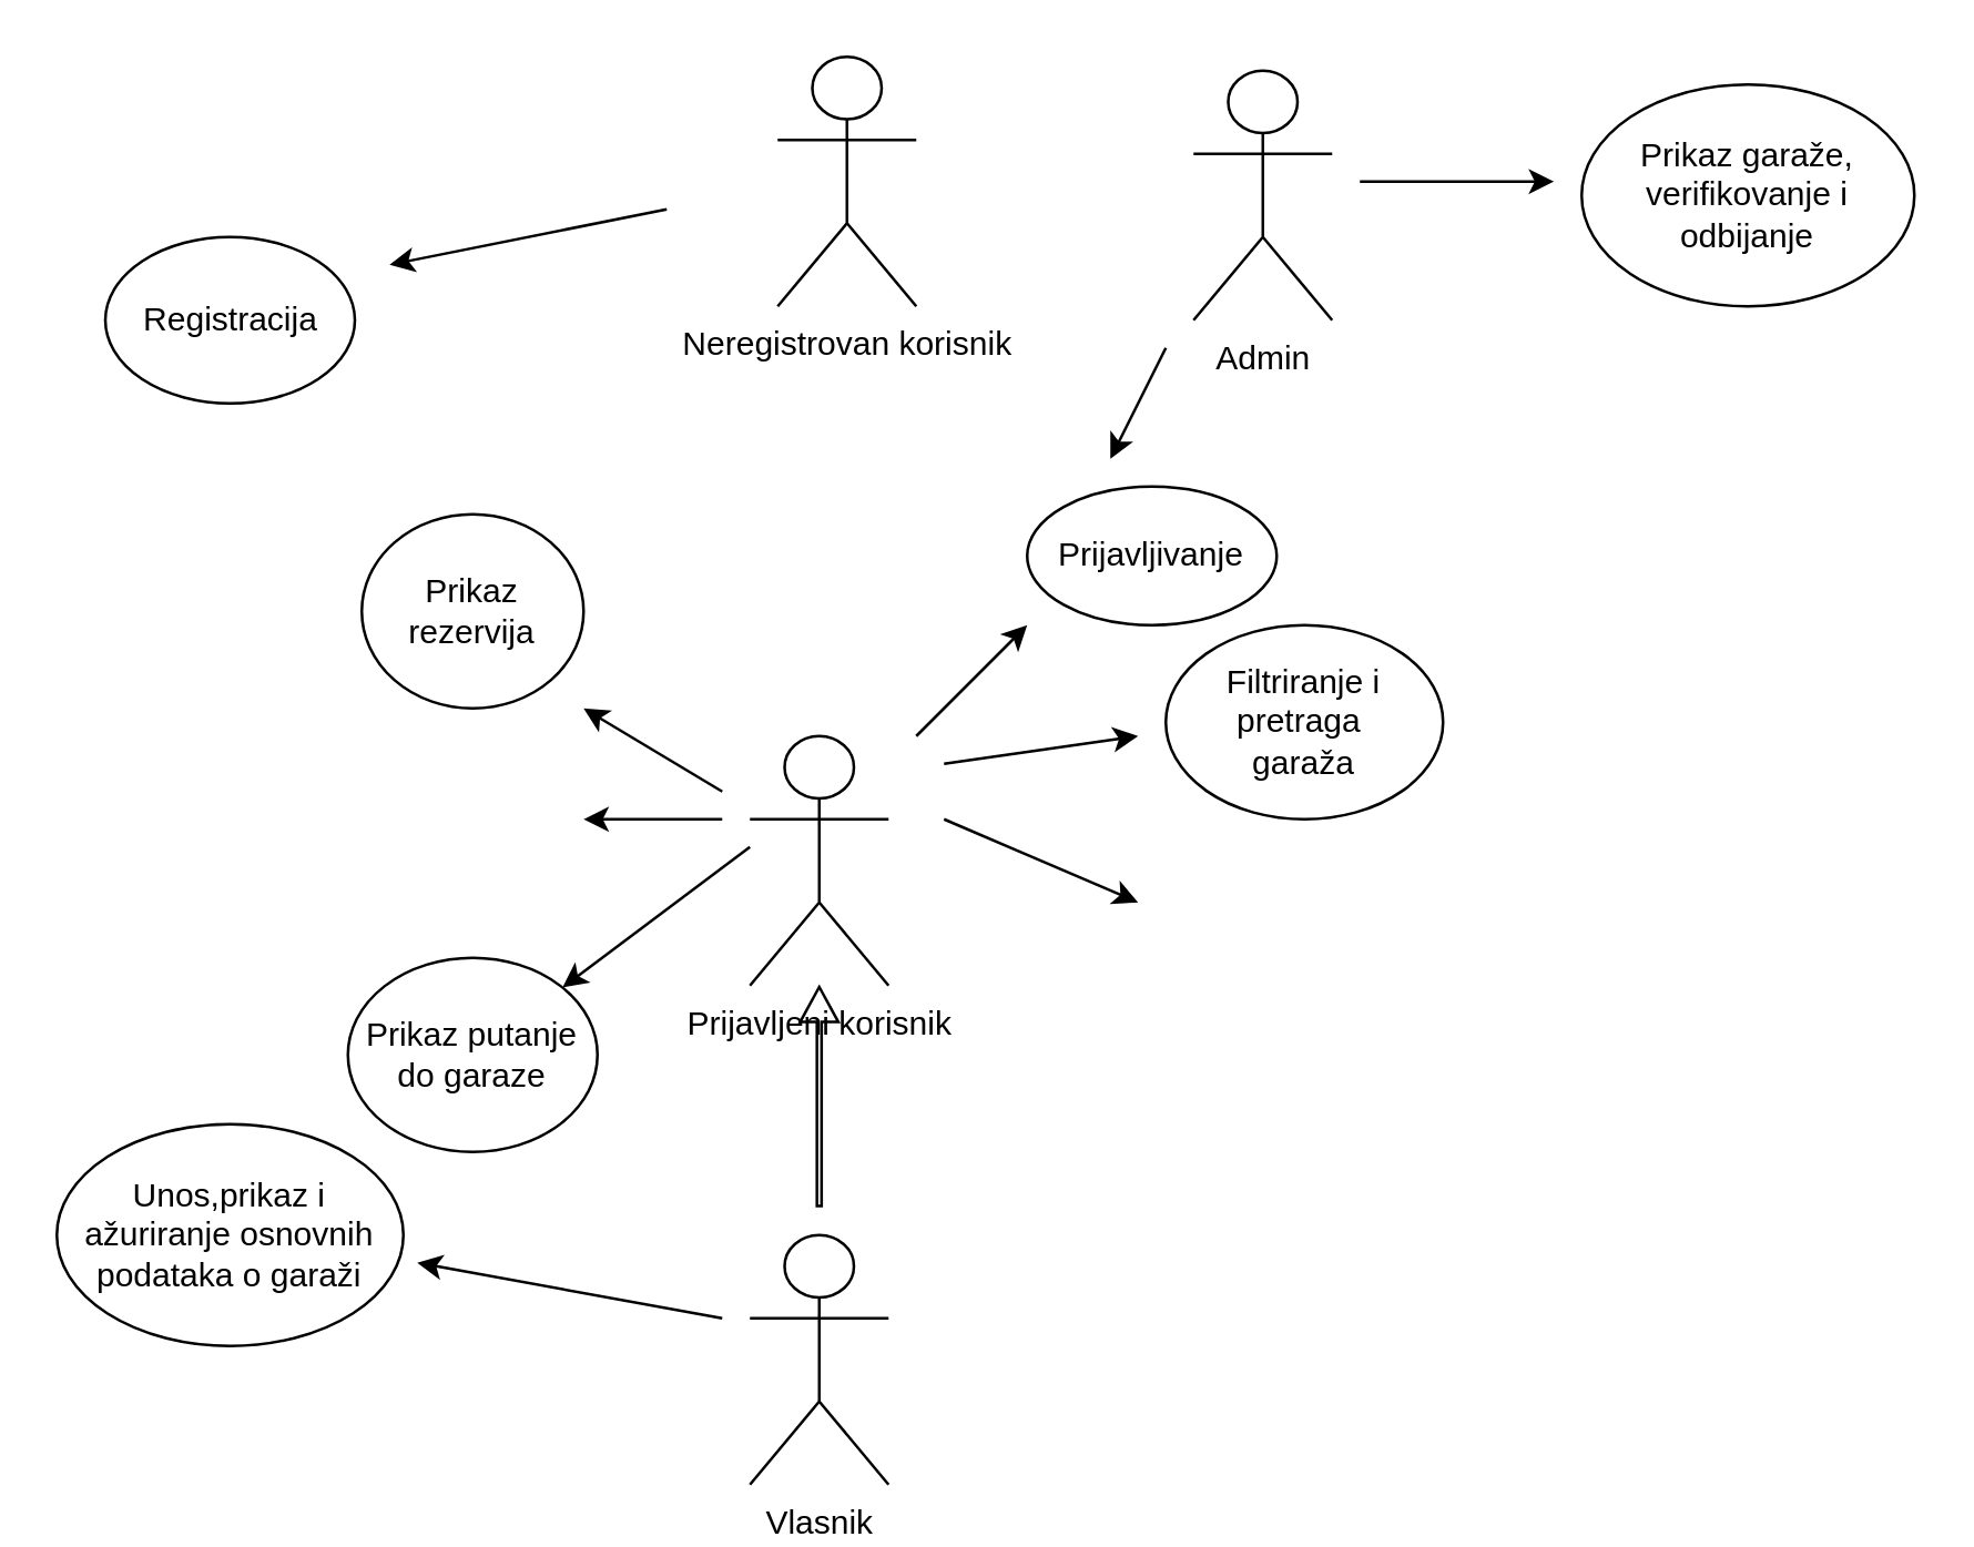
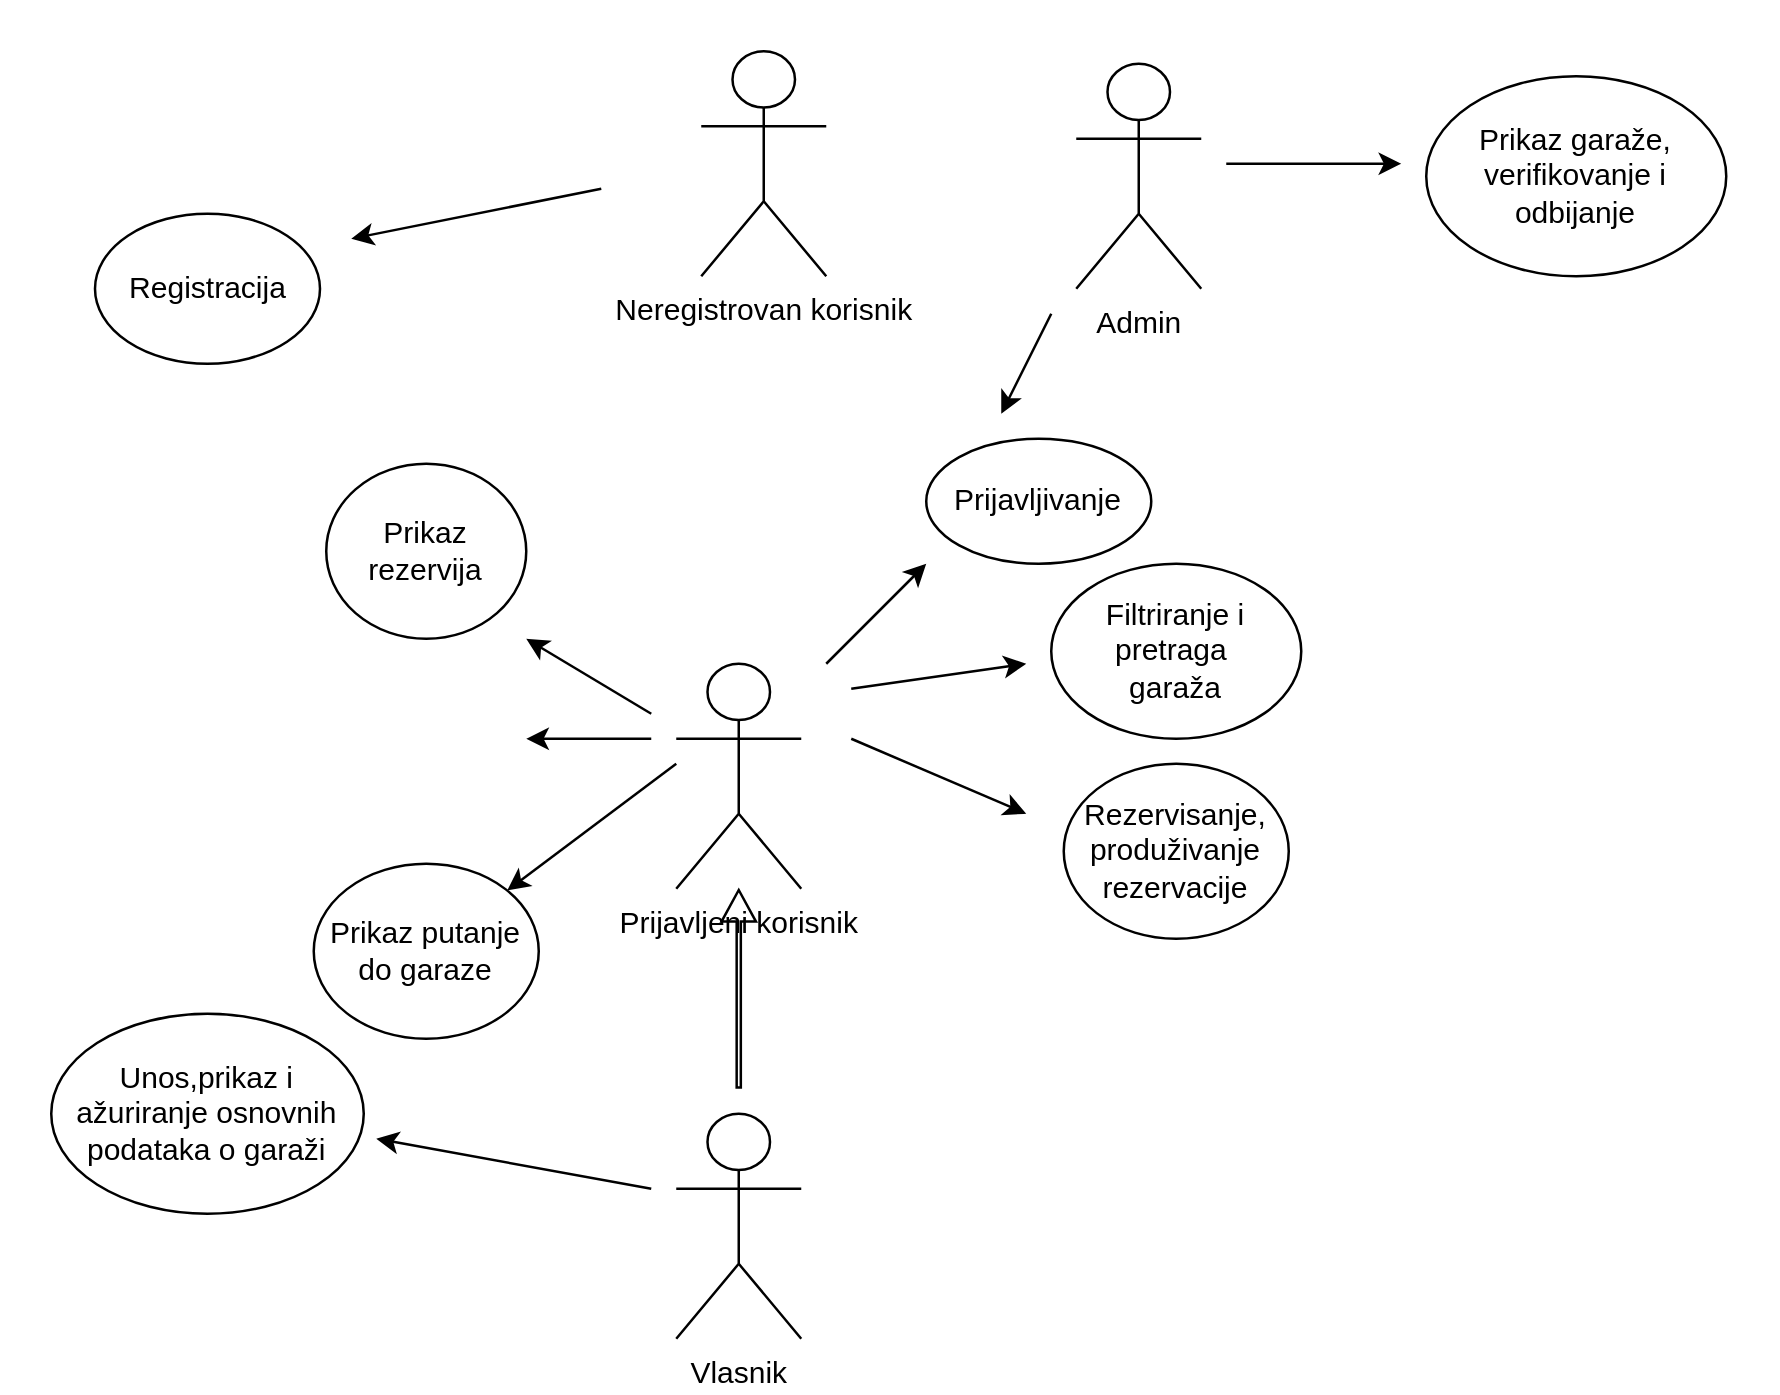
  <mxCell id="0" />
  <mxCell id="1" parent="0" />
  <mxCell id="2" value="Prijavljeni korisnik" style="shape=umlActor;verticalLabelPosition=bottom;verticalAlign=top;html=1;outlineConnect=0;" vertex="1" parent="1"><mxGeometry x="270" y="265" width="50" height="90" as="geometry" /></mxCell>
  <mxCell id="3" value="Neregistrovan korisnik" style="shape=umlActor;verticalLabelPosition=bottom;verticalAlign=top;html=1;outlineConnect=0;" vertex="1" parent="1"><mxGeometry x="280" y="20" width="50" height="90" as="geometry" /></mxCell>
  <mxCell id="4" value="Vlasnik" style="shape=umlActor;verticalLabelPosition=bottom;verticalAlign=top;html=1;outlineConnect=0;" vertex="1" parent="1"><mxGeometry x="270" y="445" width="50" height="90" as="geometry" /></mxCell>
  <mxCell id="5" value="Admin" style="shape=umlActor;verticalLabelPosition=bottom;verticalAlign=top;html=1;outlineConnect=0;" vertex="1" parent="1"><mxGeometry x="430" y="25" width="50" height="90" as="geometry" /></mxCell>
  <mxCell id="6" value="Prijavljivanje" style="ellipse;whiteSpace=wrap;html=1;" vertex="1" parent="1"><mxGeometry x="370" y="175" width="90" height="50" as="geometry" /></mxCell>
  <mxCell id="7" value="" style="endArrow=classic;html=1;rounded=0;" edge="1" parent="1"><mxGeometry width="50" height="50" relative="1" as="geometry"><mxPoint x="240" y="75" as="sourcePoint" /><mxPoint x="140" y="95" as="targetPoint" /></mxGeometry></mxCell>
  <mxCell id="8" value="Prikaz garaže, verifikovanje i odbijanje" style="ellipse;whiteSpace=wrap;html=1;" vertex="1" parent="1"><mxGeometry x="570" y="30" width="120" height="80" as="geometry" /></mxCell>
  <mxCell id="9" value="Unos,prikaz i ažuriranje osnovnih podataka o garaži" style="ellipse;whiteSpace=wrap;html=1;" vertex="1" parent="1"><mxGeometry x="20" y="405" width="125" height="80" as="geometry" /></mxCell>
  <mxCell id="10" value="" style="endArrow=classic;html=1;rounded=0;" edge="1" parent="1"><mxGeometry width="50" height="50" relative="1" as="geometry"><mxPoint x="260" y="475" as="sourcePoint" /><mxPoint x="150" y="455" as="targetPoint" /></mxGeometry></mxCell>
+ <mxCell id="11" value="Rezervisanje,&lt;div&gt;produživanje&lt;div&gt;rezervacije&lt;/div&gt;&lt;/div&gt;" style="ellipse;whiteSpace=wrap;html=1;" vertex="1" parent="1"><mxGeometry x="425" y="305" width="90" height="70" as="geometry" /></mxCell>
  <mxCell id="12" value="Prikaz rezervija" style="ellipse;whiteSpace=wrap;html=1;" vertex="1" parent="1"><mxGeometry x="130" y="185" width="80" height="70" as="geometry" /></mxCell>
  <mxCell id="13" value="" style="endArrow=classic;html=1;rounded=0;" edge="1" parent="1"><mxGeometry width="50" height="50" relative="1" as="geometry"><mxPoint x="340" y="295" as="sourcePoint" /><mxPoint x="410" y="325" as="targetPoint" /></mxGeometry></mxCell>
  <mxCell id="14" value="" style="endArrow=classic;html=1;rounded=0;" edge="1" parent="1"><mxGeometry width="50" height="50" relative="1" as="geometry"><mxPoint x="260" y="285" as="sourcePoint" /><mxPoint x="210" y="255" as="targetPoint" /></mxGeometry></mxCell>
  <mxCell id="15" value="" style="endArrow=classic;html=1;rounded=0;" edge="1" parent="1"><mxGeometry width="50" height="50" relative="1" as="geometry"><mxPoint x="260" y="295" as="sourcePoint" /><mxPoint x="210" y="295" as="targetPoint" /></mxGeometry></mxCell>
  <mxCell id="16" value="Filtriranje i pretraga&amp;nbsp;&lt;div&gt;garaža&lt;/div&gt;" style="ellipse;whiteSpace=wrap;html=1;" vertex="1" parent="1"><mxGeometry x="420" y="225" width="100" height="70" as="geometry" /></mxCell>
  <mxCell id="17" value="" style="endArrow=classic;html=1;rounded=0;" edge="1" parent="1"><mxGeometry width="50" height="50" relative="1" as="geometry"><mxPoint x="340" y="275" as="sourcePoint" /><mxPoint x="410" y="265" as="targetPoint" /></mxGeometry></mxCell>
  <mxCell id="18" value="Prikaz putanje do garaze" style="ellipse;whiteSpace=wrap;html=1;" vertex="1" parent="1"><mxGeometry x="125" y="345" width="90" height="70" as="geometry" /></mxCell>
  <mxCell id="19" value="" style="endArrow=classic;html=1;rounded=0;" edge="1" parent="1" target="18"><mxGeometry width="50" height="50" relative="1" as="geometry"><mxPoint x="270" y="305" as="sourcePoint" /><mxPoint x="220" y="305" as="targetPoint" /></mxGeometry></mxCell>
  <mxCell id="20" value="" style="endArrow=classic;html=1;rounded=0;" edge="1" parent="1"><mxGeometry width="50" height="50" relative="1" as="geometry"><mxPoint x="490" y="65" as="sourcePoint" /><mxPoint x="560" y="65" as="targetPoint" /></mxGeometry></mxCell>
  <mxCell id="21" value="" style="shape=flexArrow;endArrow=classic;html=1;rounded=0;endWidth=11.111;endSize=3.875;width=1.667;" edge="1" parent="1" target="2"><mxGeometry width="50" height="50" relative="1" as="geometry"><mxPoint x="295" y="435" as="sourcePoint" /><mxPoint x="370" y="385" as="targetPoint" /><Array as="points" /></mxGeometry></mxCell>
  <mxCell id="22" value="Registracija" style="ellipse;whiteSpace=wrap;html=1;" vertex="1" parent="1"><mxGeometry x="37.5" y="85" width="90" height="60" as="geometry" /></mxCell>
  <mxCell id="23" value="" style="endArrow=classic;html=1;rounded=0;" edge="1" parent="1"><mxGeometry width="50" height="50" relative="1" as="geometry"><mxPoint x="330" y="265" as="sourcePoint" /><mxPoint x="370" y="225" as="targetPoint" /></mxGeometry></mxCell>
  <mxCell id="24" value="" style="endArrow=classic;html=1;rounded=0;" edge="1" parent="1"><mxGeometry width="50" height="50" relative="1" as="geometry"><mxPoint x="420" y="125" as="sourcePoint" /><mxPoint x="400" y="165" as="targetPoint" /></mxGeometry></mxCell>
